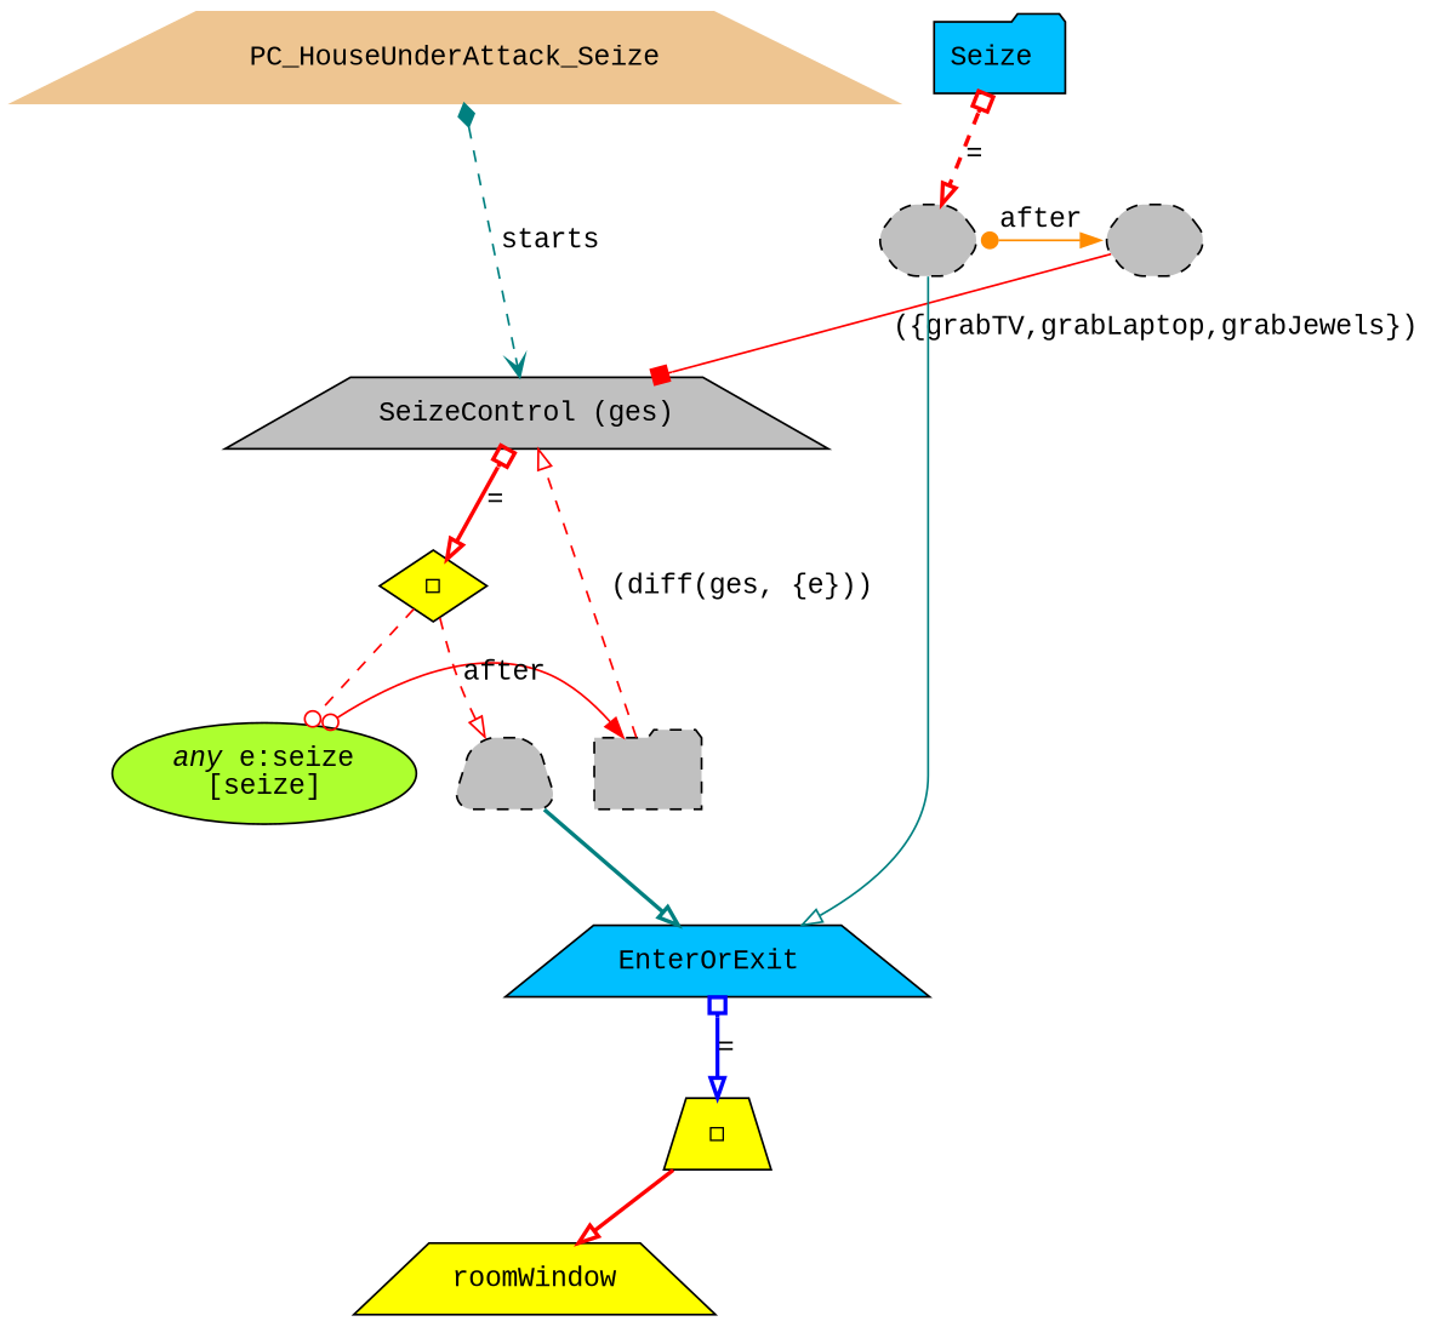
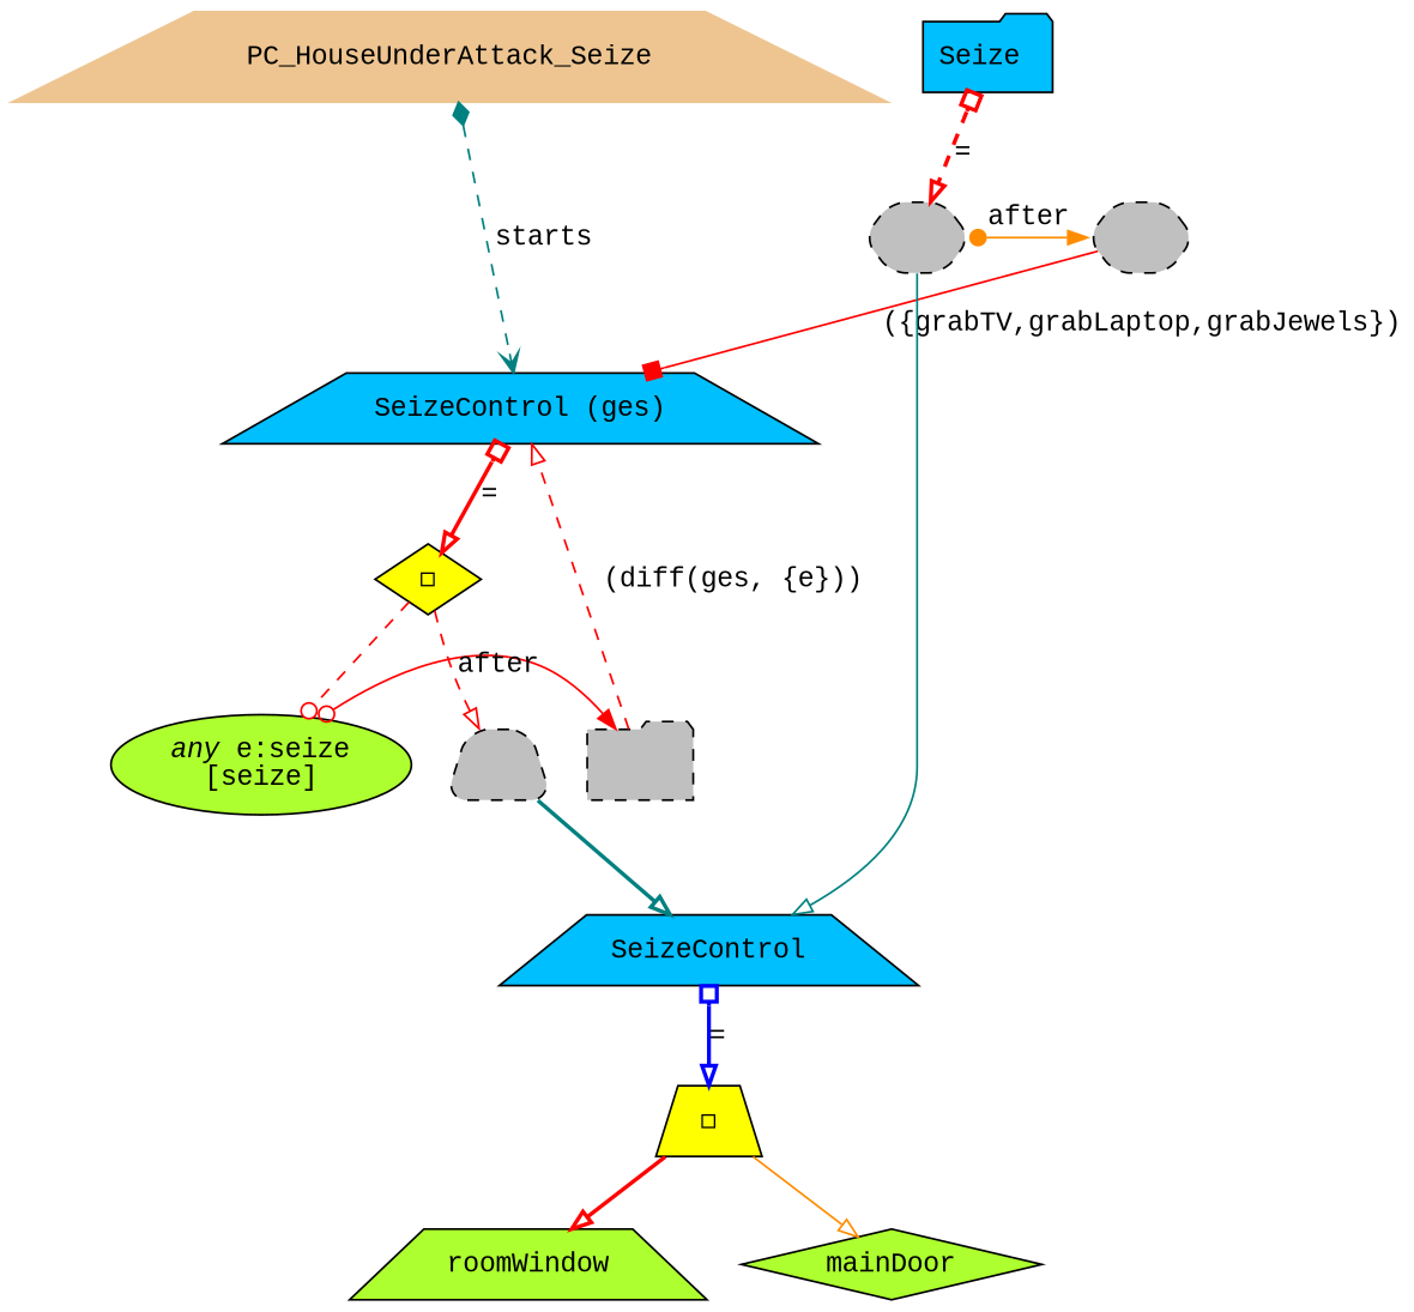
  digraph {
    fontname="Liberation Mono"
    node [fontname="Liberation Mono" shape=trapezium style=filled fillcolor=gray]
    edge [arrowhead=onormal color=red fontname="Liberation Mono" style=dashed]
    n1 [color=burlywood2 height=.2 label=PC_HouseUnderAttack_Seize width=.2 fillcolor=""]
    n2 [fillcolor=deepskyblue label="Seize " shape=folder]
    n3 [label=" " shape=hexagon style="rounded,filled,dashed"]
    n4 [label=" " shape=hexagon style="rounded,filled,dashed"]
    n5 [label=" " shape=folder style="rounded,filled,dashed"]
    n6 [fillcolor=greenyellow label=<<I>any</I> e:seize<br/>[seize]> shape=ellipse]
-   n7 [label="SeizeControl (ges)"]
-   n8 [fillcolor=deepskyblue label="EnterOrExit "]
+   n7 [fillcolor=deepskyblue label="SeizeControl (ges)"]
+   n8 [fillcolor=deepskyblue label=SeizeControl]
    n9 [label=" " style="rounded,filled,dashed"]
    n10 [fillcolor=yellow label="◻︎"]
    n11 [fillcolor=yellow label="◻︎" shape=diamond]
-   n12 [fillcolor=yellow label=roomWindow]
+   n12 [fillcolor=greenyellow label=roomWindow]
+   n13 [fillcolor=greenyellow label=mainDoor shape=diamond]
    subgraph sub_1 {
      rank=min
      n1
      n2
    }
    subgraph sub_2 {
      rank=same
      n3
      n4
    }
    subgraph sub_3 {
      rank=same
      n5
      n6
    }
    n1 -> n7 [arrowhead=open arrowtail=diamond color=teal dir=both label=starts]
    n2 -> n4 [arrowtail=obox dir=both label="=" penwidth=2]
    n3 -> n7 [arrowhead=box label=" ({grabTV,grabLaptop,grabJewels})" style=solid]
    n4 -> n3 [arrowtail=dot color=darkorange dir=both label=after style=solid arrowhead=""]
    n4 -> n8 [color=teal label=" " style=solid]
    n5 -> n7 [label=" (diff(ges, {e}))"]
    n6 -> n5 [arrowtail=odot dir=both label=after style=solid arrowhead=""]
    n7 -> n11 [arrowtail=obox dir=both label="=" penwidth=2 style=bold]
    n8 -> n10 [arrowtail=obox color=blue dir=both label="=" penwidth=2 style=bold]
    n9 -> n8 [color=teal label=" " style=bold]
    n10 -> n12 [fillcolor=white style=bold]
+   n10 -> n13 [color=darkorange fillcolor=white style=solid]
    n11 -> n6 [arrowhead=dot fillcolor=white]
    n11 -> n9 [fillcolor=white]
  }
